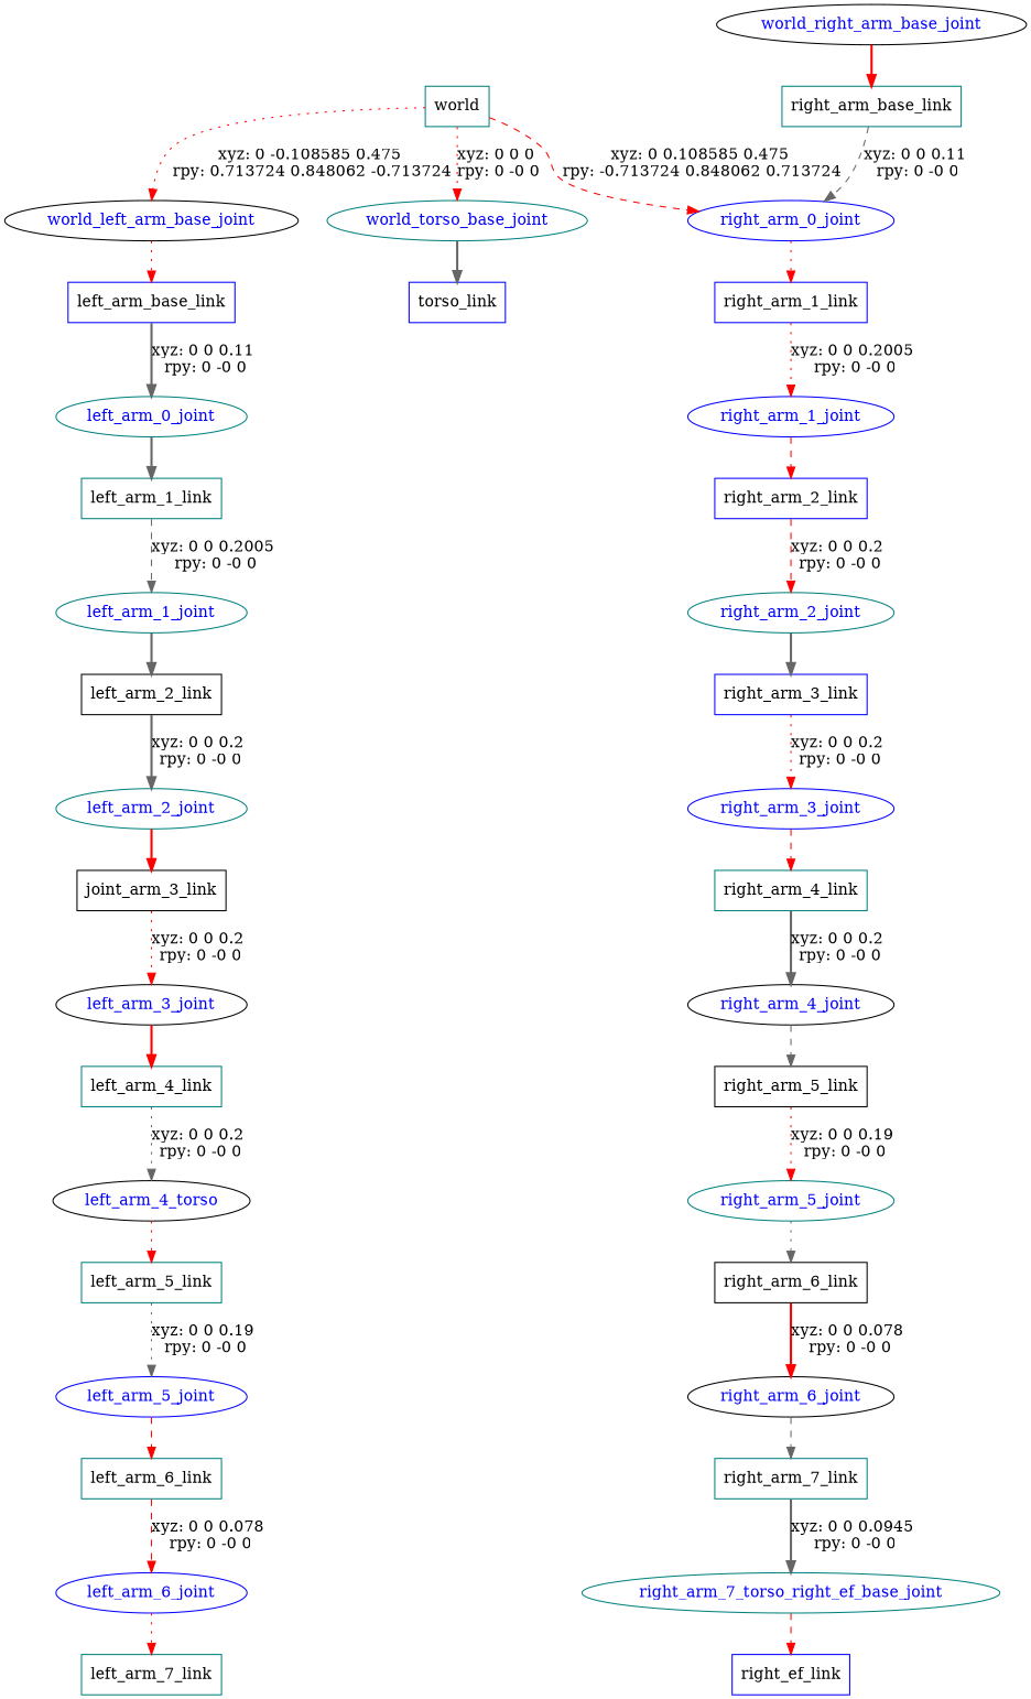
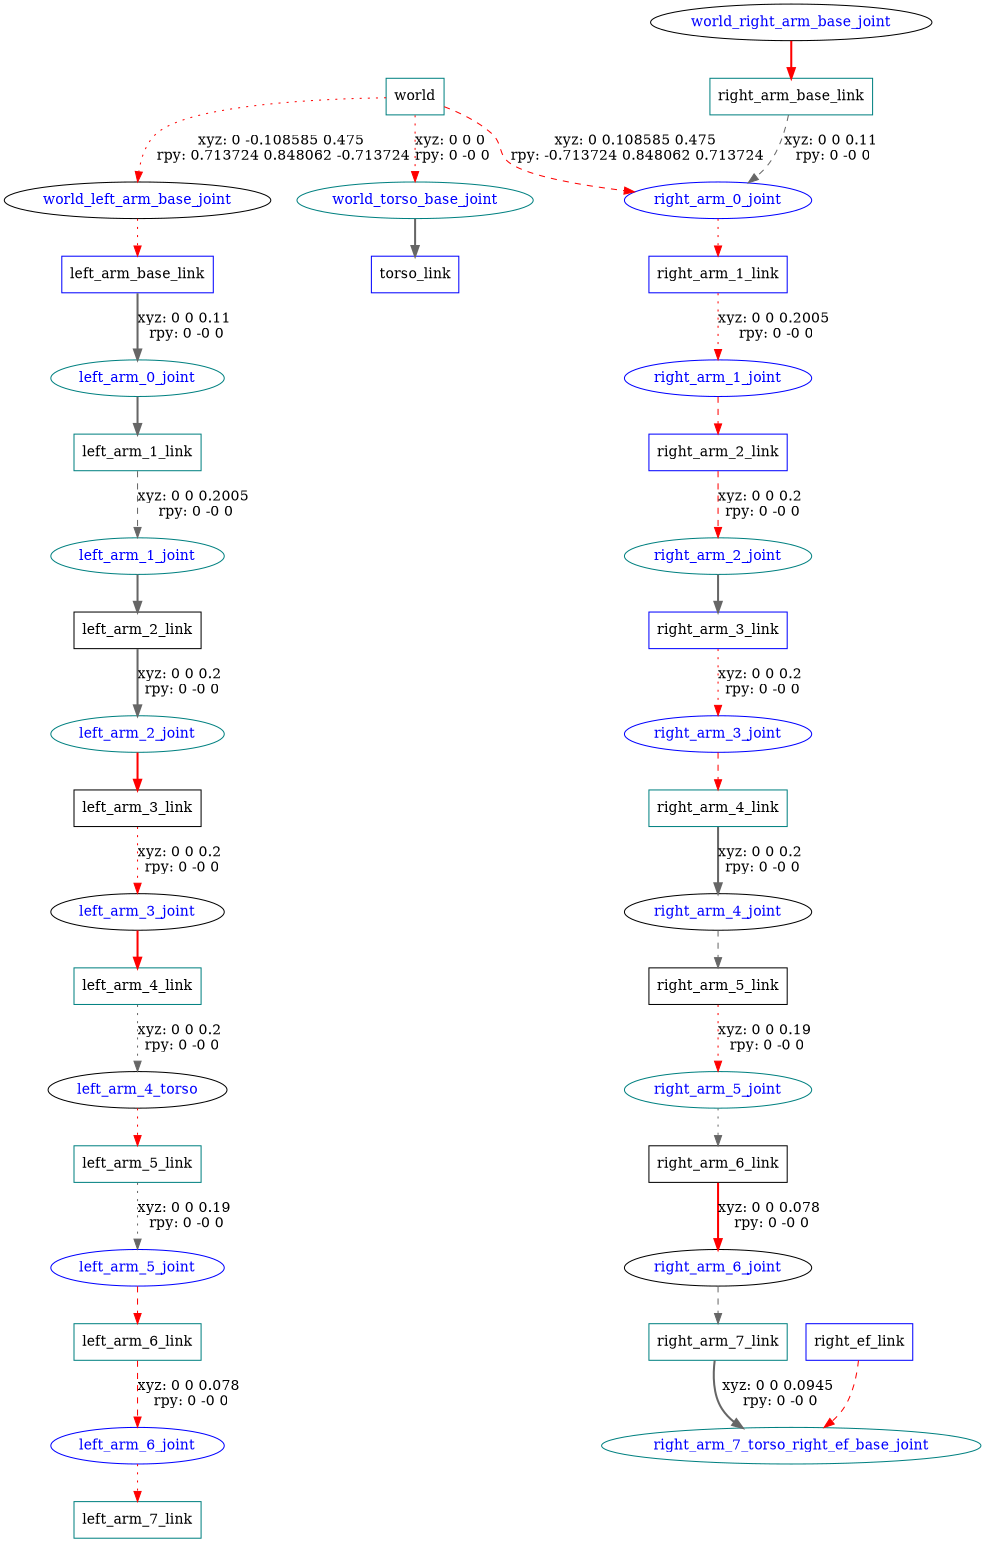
  digraph {
    node [color=teal shape=box]
    edge [color=red style=dotted]
    n1 [label=world]
    world_left_arm_base_joint [color=black fontcolor=blue shape=ellipse]
    world_torso_base_joint [fontcolor=blue shape=ellipse]
    right_arm_0_joint [color=blue fontcolor=blue shape=ellipse]
    n5 [color=blue label=left_arm_base_link]
    world_right_arm_base_joint [color=black fontcolor=blue shape=ellipse]
    n7 [label=right_arm_base_link]
    n8 [color=blue label=torso_link]
    left_arm_0_joint [fontcolor=blue shape=ellipse]
    n10 [label=left_arm_1_link]
    left_arm_1_joint [fontcolor=blue shape=ellipse]
    n12 [color=black label=left_arm_2_link]
    left_arm_2_joint [fontcolor=blue shape=ellipse]
-   n14 [color=black label=joint_arm_3_link]
+   n14 [color=black label=left_arm_3_link]
    left_arm_3_joint [color=black fontcolor=blue shape=ellipse]
    n16 [label=left_arm_4_link]
    n17 [color=black fontcolor=blue label=left_arm_4_torso shape=ellipse]
    n18 [label=left_arm_5_link]
    left_arm_5_joint [color=blue fontcolor=blue shape=ellipse]
    n20 [label=left_arm_6_link]
    left_arm_6_joint [color=blue fontcolor=blue shape=ellipse]
    n22 [label=left_arm_7_link]
    n23 [color=blue label=right_arm_1_link]
    right_arm_1_joint [color=blue fontcolor=blue shape=ellipse]
    n25 [color=blue label=right_arm_2_link]
    right_arm_2_joint [fontcolor=blue shape=ellipse]
    n27 [color=blue label=right_arm_3_link]
    right_arm_3_joint [color=blue fontcolor=blue shape=ellipse]
    n29 [label=right_arm_4_link]
    right_arm_4_joint [color=black fontcolor=blue shape=ellipse]
    n31 [color=black label=right_arm_5_link]
    right_arm_5_joint [fontcolor=blue shape=ellipse]
    n33 [color=black label=right_arm_6_link]
    right_arm_6_joint [color=black fontcolor=blue shape=ellipse]
    n35 [label=right_arm_7_link]
    n36 [fontcolor=blue label=right_arm_7_torso_right_ef_base_joint shape=ellipse]
    n37 [color=blue label=right_ef_link]
    n1 -> world_left_arm_base_joint [label="xyz: 0 -0.108585 0.475 \nrpy: 0.713724 0.848062 -0.713724"]
    n1 -> world_torso_base_joint [label="xyz: 0 0 0 \nrpy: 0 -0 0"]
    n1 -> right_arm_0_joint [label="xyz: 0 0.108585 0.475 \nrpy: -0.713724 0.848062 0.713724" style=dashed]
    world_left_arm_base_joint -> n5
    world_torso_base_joint -> n8 [color=gray40 style=bold]
    right_arm_0_joint -> n23
    n5 -> left_arm_0_joint [color=gray40 label="xyz: 0 0 0.11 \nrpy: 0 -0 0" style=bold]
    world_right_arm_base_joint -> n7 [style=bold]
    n7 -> right_arm_0_joint [color=gray40 label="xyz: 0 0 0.11 \nrpy: 0 -0 0" style=dashed]
    left_arm_0_joint -> n10 [color=gray40 style=bold]
    n10 -> left_arm_1_joint [color=gray40 label="xyz: 0 0 0.2005 \nrpy: 0 -0 0" style=dashed]
    left_arm_1_joint -> n12 [color=gray40 style=bold]
    n12 -> left_arm_2_joint [color=gray40 label="xyz: 0 0 0.2 \nrpy: 0 -0 0" style=bold]
    left_arm_2_joint -> n14 [style=bold]
    n14 -> left_arm_3_joint [label="xyz: 0 0 0.2 \nrpy: 0 -0 0"]
    left_arm_3_joint -> n16 [style=bold]
    n16 -> n17 [color=gray40 label="xyz: 0 0 0.2 \nrpy: 0 -0 0"]
    n17 -> n18
    n18 -> left_arm_5_joint [color=gray40 label="xyz: 0 0 0.19 \nrpy: 0 -0 0"]
    left_arm_5_joint -> n20 [style=dashed]
    n20 -> left_arm_6_joint [label="xyz: 0 0 0.078 \nrpy: 0 -0 0" style=dashed]
    left_arm_6_joint -> n22
    n23 -> right_arm_1_joint [label="xyz: 0 0 0.2005 \nrpy: 0 -0 0"]
    right_arm_1_joint -> n25 [style=dashed]
    n25 -> right_arm_2_joint [label="xyz: 0 0 0.2 \nrpy: 0 -0 0" style=dashed]
    right_arm_2_joint -> n27 [color=gray40 style=bold]
    n27 -> right_arm_3_joint [label="xyz: 0 0 0.2 \nrpy: 0 -0 0"]
    right_arm_3_joint -> n29 [style=dashed]
    n29 -> right_arm_4_joint [color=gray40 label="xyz: 0 0 0.2 \nrpy: 0 -0 0" style=bold]
    right_arm_4_joint -> n31 [color=gray40 style=dashed]
    n31 -> right_arm_5_joint [label="xyz: 0 0 0.19 \nrpy: 0 -0 0"]
    right_arm_5_joint -> n33 [color=gray40]
    n33 -> right_arm_6_joint [label="xyz: 0 0 0.078 \nrpy: 0 -0 0" style=bold]
    right_arm_6_joint -> n35 [color=gray40 style=dashed]
    n35 -> n36 [color=gray40 label="xyz: 0 0 0.0945 \nrpy: 0 -0 0" style=bold]
-   n36 -> n37 [style=dashed]
+   n37 -> n36 [style=dashed]
  }
